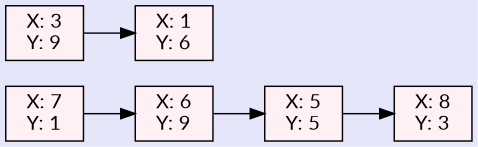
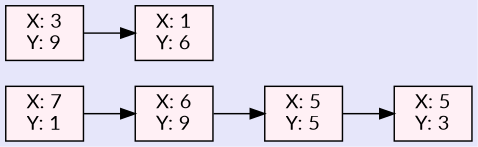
  digraph {
    bgcolor=lavender
    fontname=Lato
    rankdir=LR
    node [fillcolor="lavenderblush:lavenderblush1" fontname=Lato shape=box style=filled]
    edge [fontname=Lato]
    n1 [label="X: 7\nY: 1"]
    n2 [label="X: 6\nY: 9"]
    n3 [label="X: 5\nY: 5"]
-   n4 [label="X: 8\nY: 3"]
+   n4 [label="X: 5\nY: 3"]
    n5 [label="X: 3\nY: 9"]
    n6 [label="X: 1\nY: 6"]
    n1 -> n2
    n2 -> n3
    n3 -> n4
    n5 -> n6
  }
